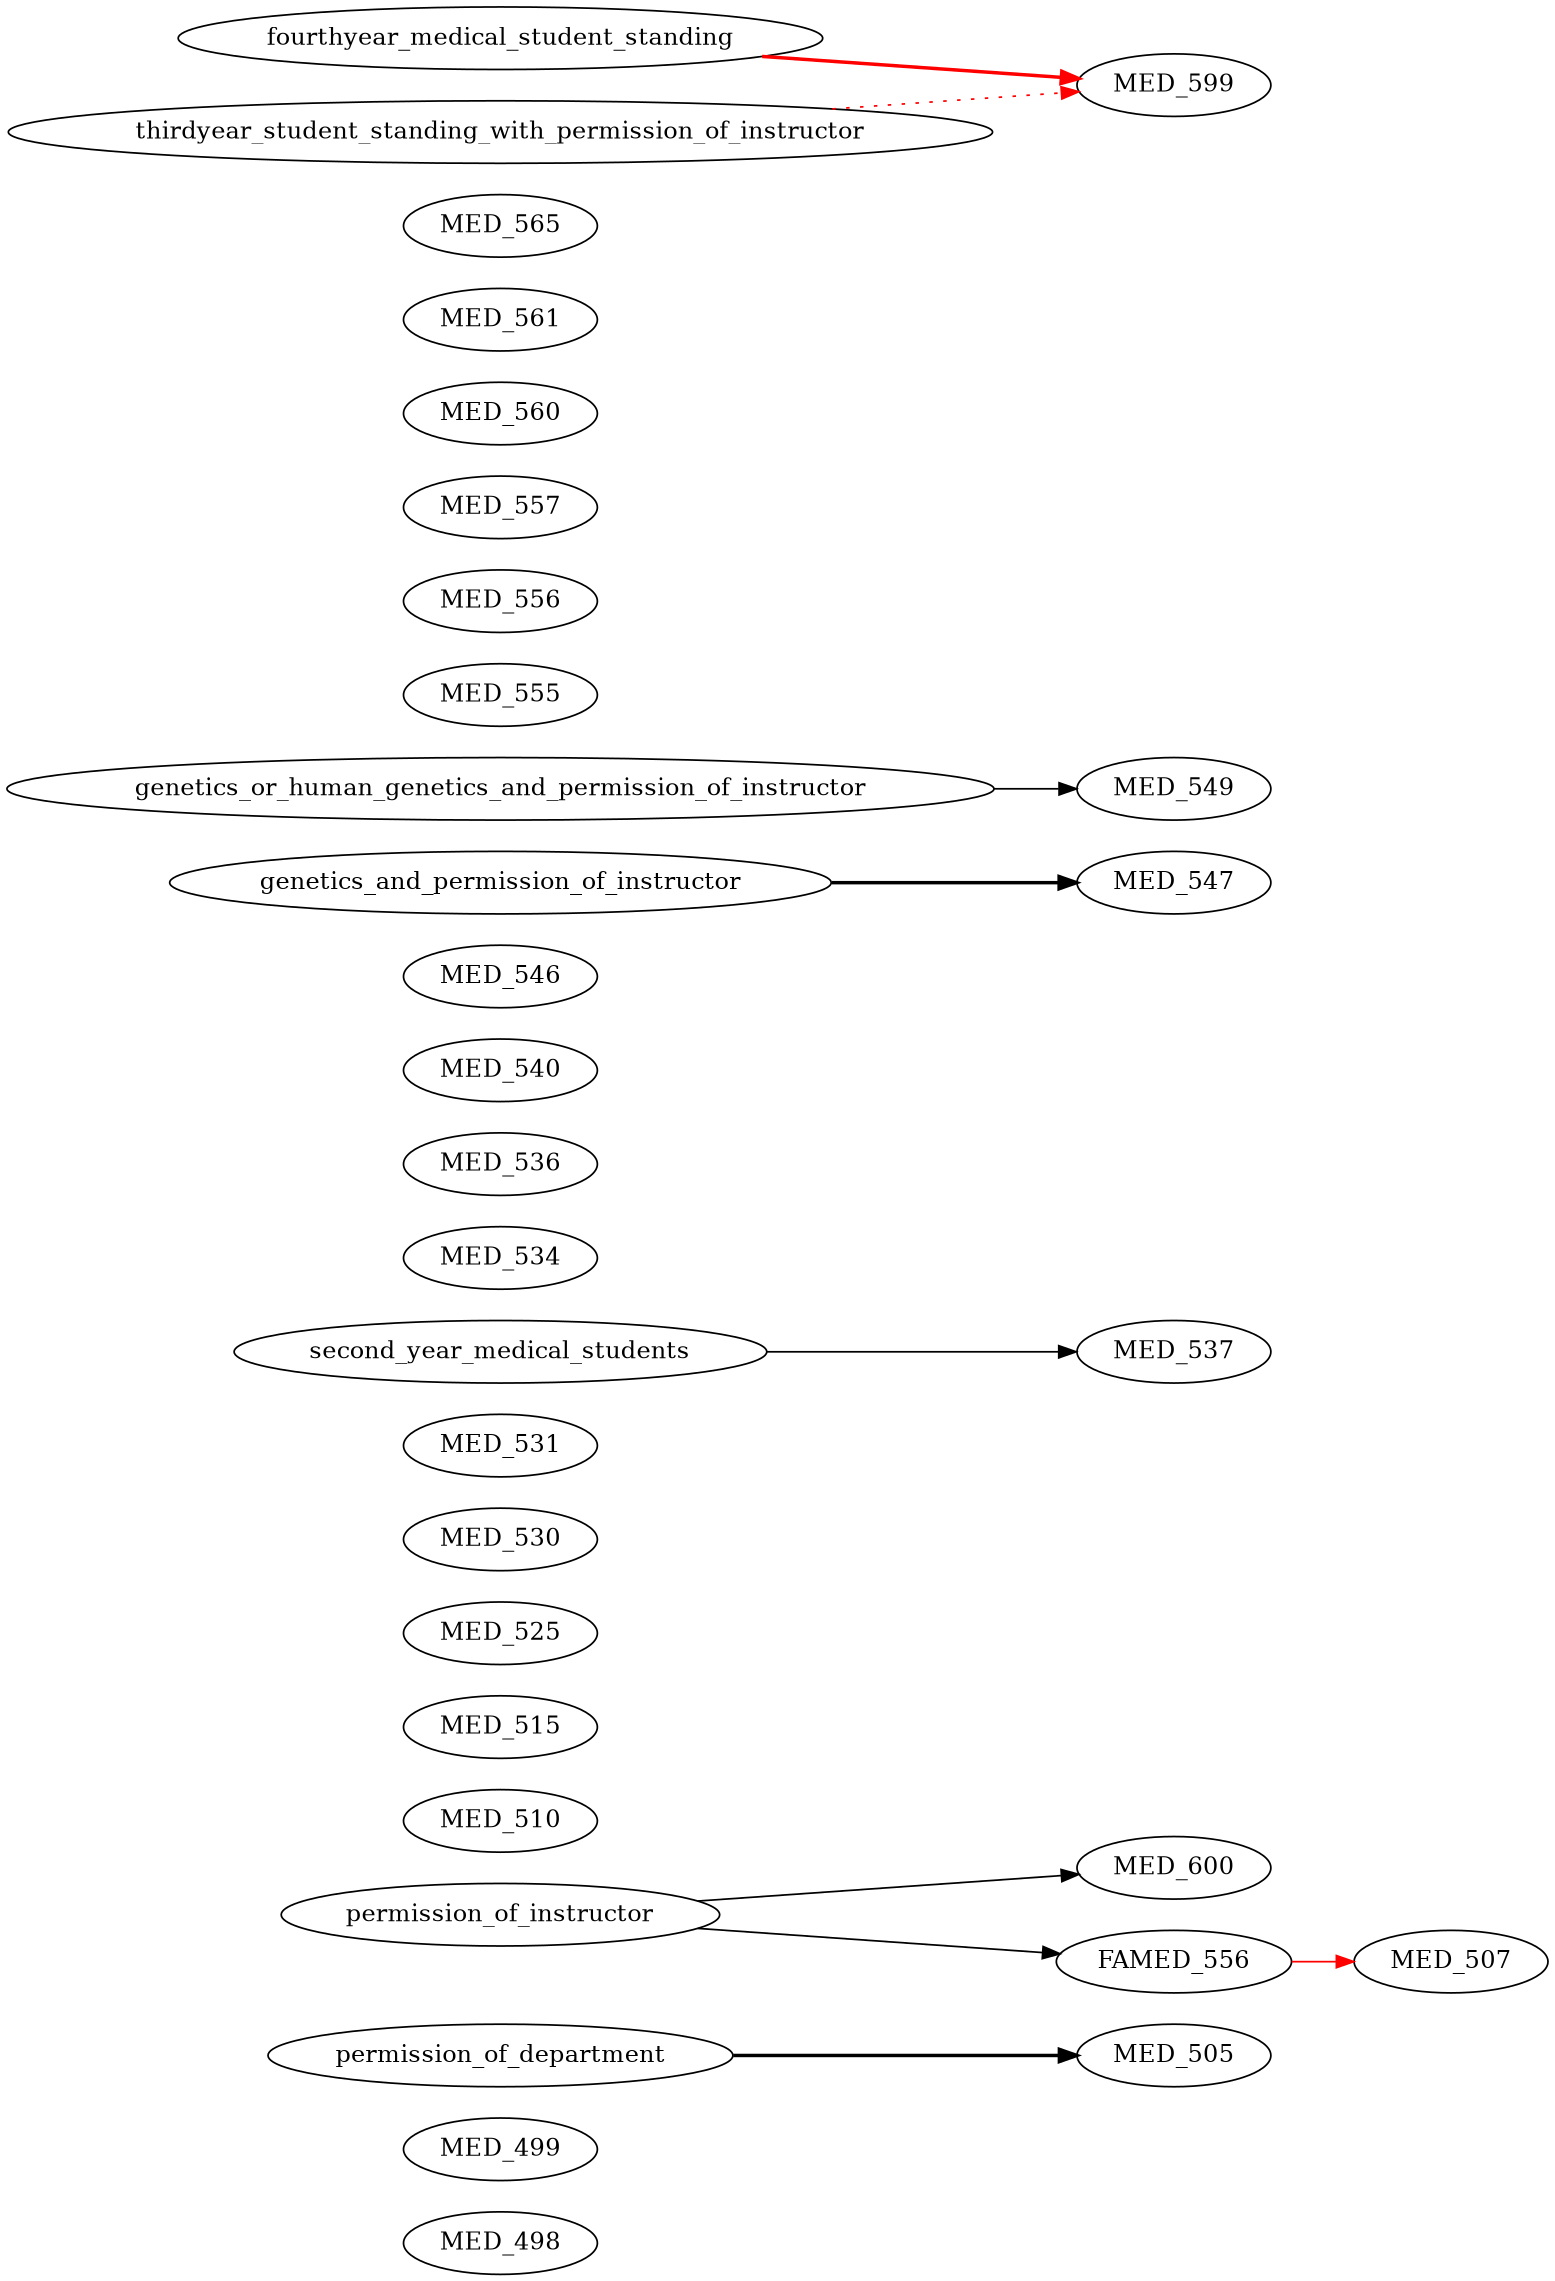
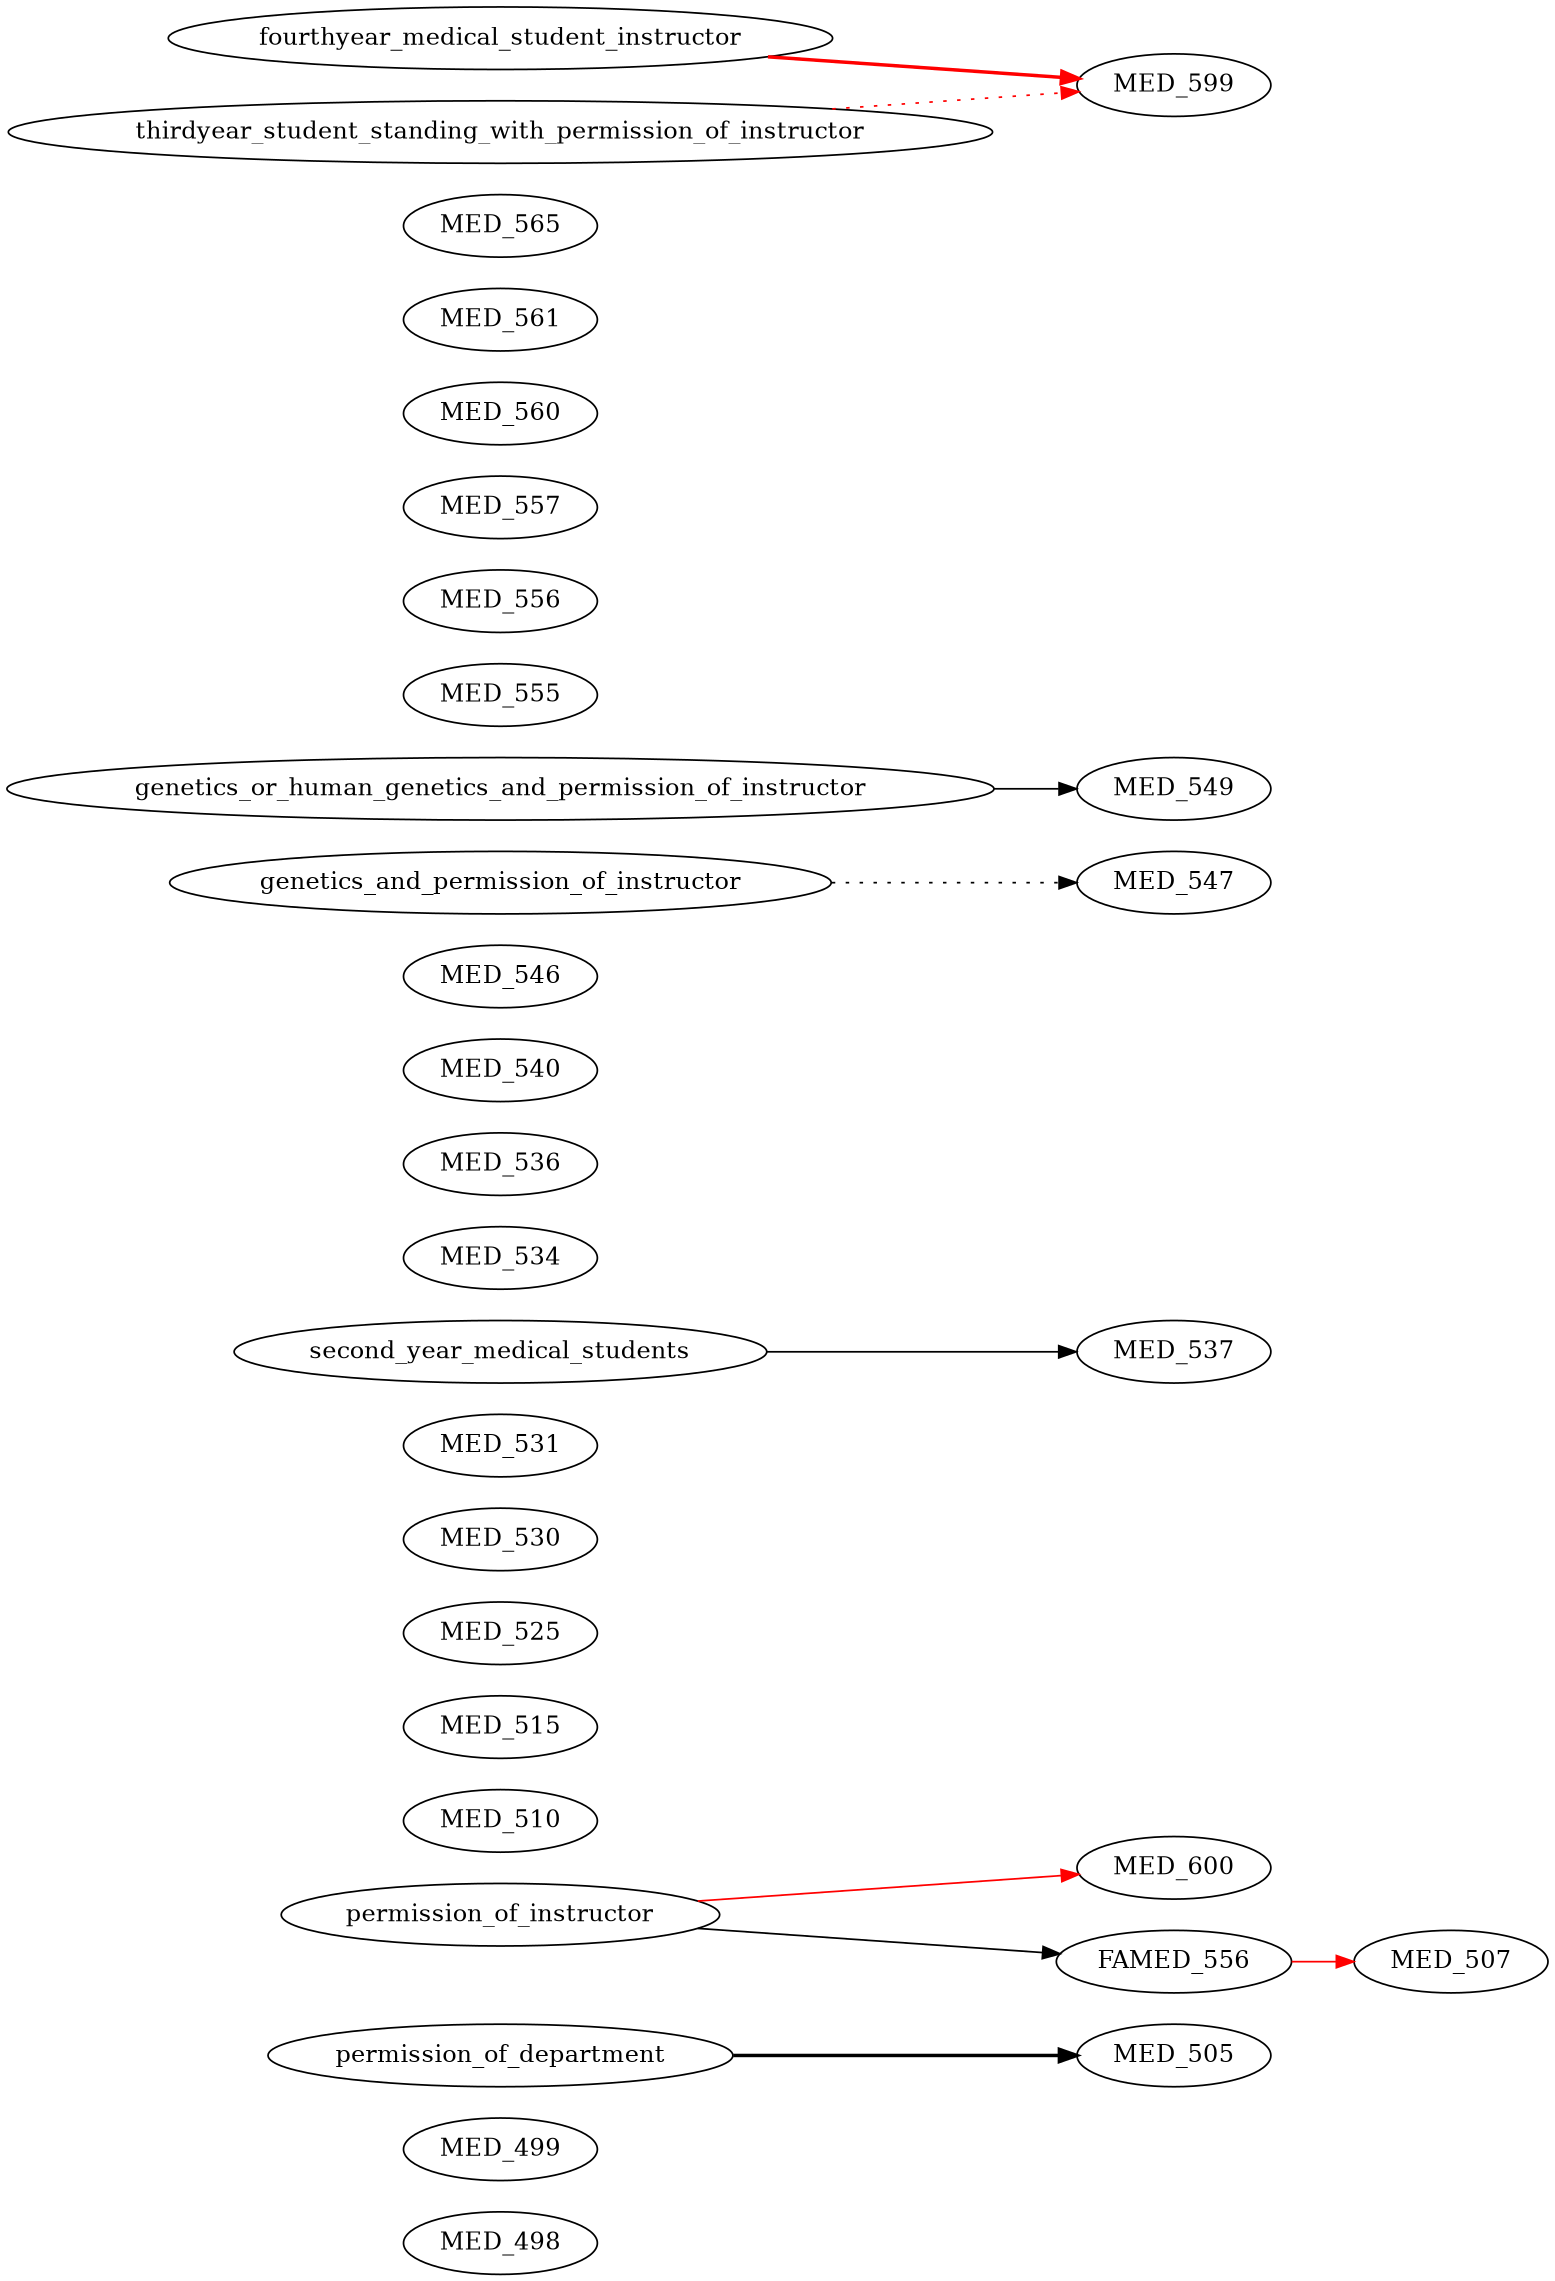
  digraph {
    rankdir=LR
    edge [color=black style=solid]
    MED_498
    MED_499
    permission_of_department
    MED_505
    permission_of_instructor
    MED_600
    FAMED_556
    MED_507
    MED_510
    MED_515
    MED_525
    MED_530
    MED_531
    n14 [label=MED_537]
    second_year_medical_students
    MED_534
    MED_536
    MED_540
    MED_546
    genetics_and_permission_of_instructor
    MED_547
    genetics_or_human_genetics_and_permission_of_instructor
    MED_549
    MED_555
    MED_556
    MED_557
    MED_560
    MED_561
    MED_565
-   fourthyear_medical_student_standing
+   fourthyear_medical_student_standing [label=fourthyear_medical_student_instructor]
    MED_599
    thirdyear_student_standing_with_permission_of_instructor
    permission_of_department -> MED_505 [style=bold]
-   permission_of_instructor -> MED_600
+   permission_of_instructor -> MED_600 [color=red]
    permission_of_instructor -> FAMED_556
    FAMED_556 -> MED_507 [color=red]
    second_year_medical_students -> n14
-   genetics_and_permission_of_instructor -> MED_547 [style=bold]
+   genetics_and_permission_of_instructor -> MED_547 [style=dotted]
    genetics_or_human_genetics_and_permission_of_instructor -> MED_549
    fourthyear_medical_student_standing -> MED_599 [color=red style=bold]
    thirdyear_student_standing_with_permission_of_instructor -> MED_599 [color=red style=dotted]
  }
